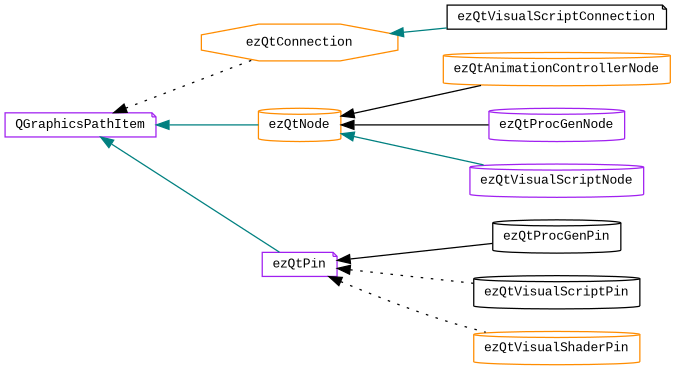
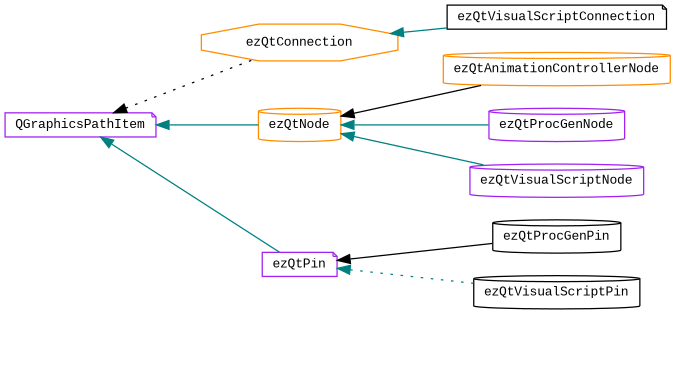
  digraph {
    fontname="Liberation Mono"
    rankdir=LR
    node [color=purple fillcolor=white fontname="Liberation Mono" fontsize=10 shape=cylinder style=filled]
    edge [color=black dir=back fontname="Liberation Mono" fontsize=10 labelfontname=Helvetica labelfontsize=10 style=solid]
    n1 [height=0.2 label=QGraphicsPathItem shape=note width=0.4]
    n2 [color=darkorange height=0.2 label=ezQtConnection shape=octagon width=0.4]
    n3 [color=darkorange height=0.2 label=ezQtNode width=0.4]
    n4 [height=0.2 label=ezQtPin shape=note width=0.4]
    n5 [color=black height=0.2 label=ezQtVisualScriptConnection shape=note width=0.4]
    n6 [color=darkorange height=0.2 label=ezQtAnimationControllerNode width=0.4]
    n7 [height=0.2 label=ezQtProcGenNode width=0.4]
    n8 [height=0.2 label=ezQtVisualScriptNode width=0.4]
    n9 [color=black height=0.2 label=ezQtProcGenPin width=0.4]
    n10 [color=black height=0.2 label=ezQtVisualScriptPin width=0.4]
-   n11 [color=darkorange height=0.2 label=ezQtVisualShaderPin width=0.4]
    n1 -> n2 [style=dotted]
    n1 -> n3 [color=teal]
    n1 -> n4 [color=teal]
    n2 -> n5 [color=teal]
    n3 -> n6
-   n3 -> n7
+   n3 -> n7 [color=teal]
    n3 -> n8 [color=teal]
    n4 -> n9
-   n4 -> n10 [style=dotted]
-   n4 -> n11 [style=dotted]
+   n4 -> n10 [color=teal style=dotted]
  }
